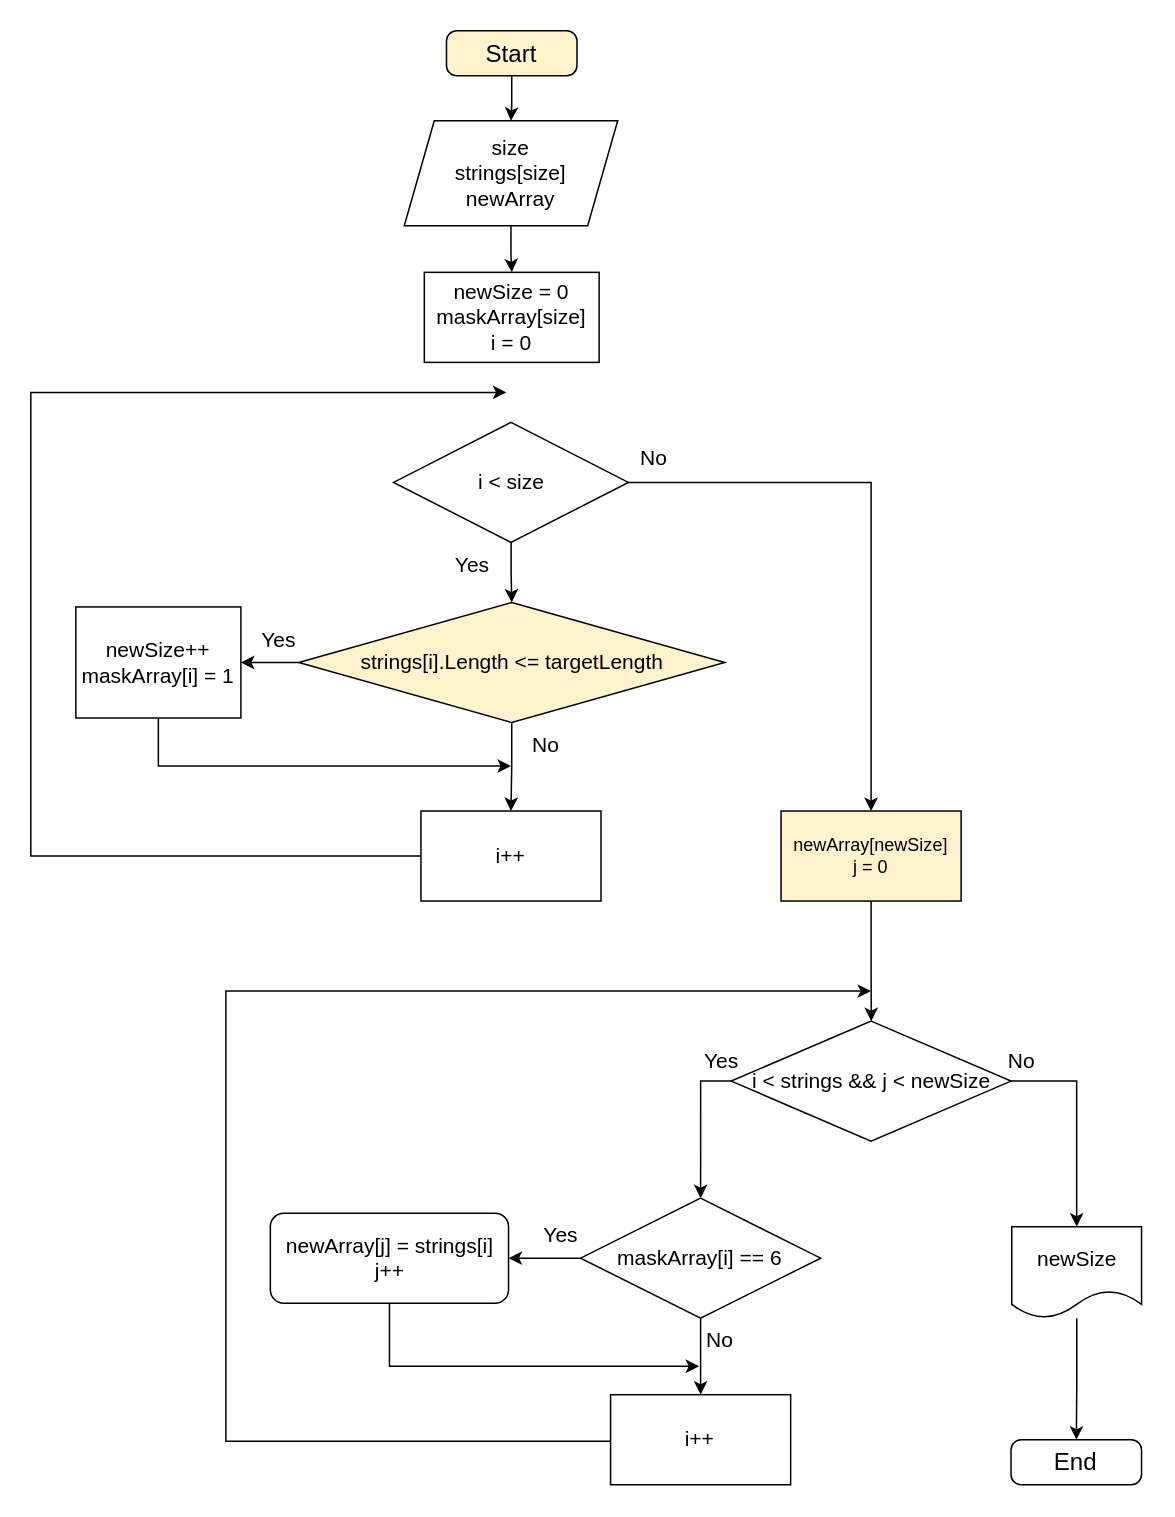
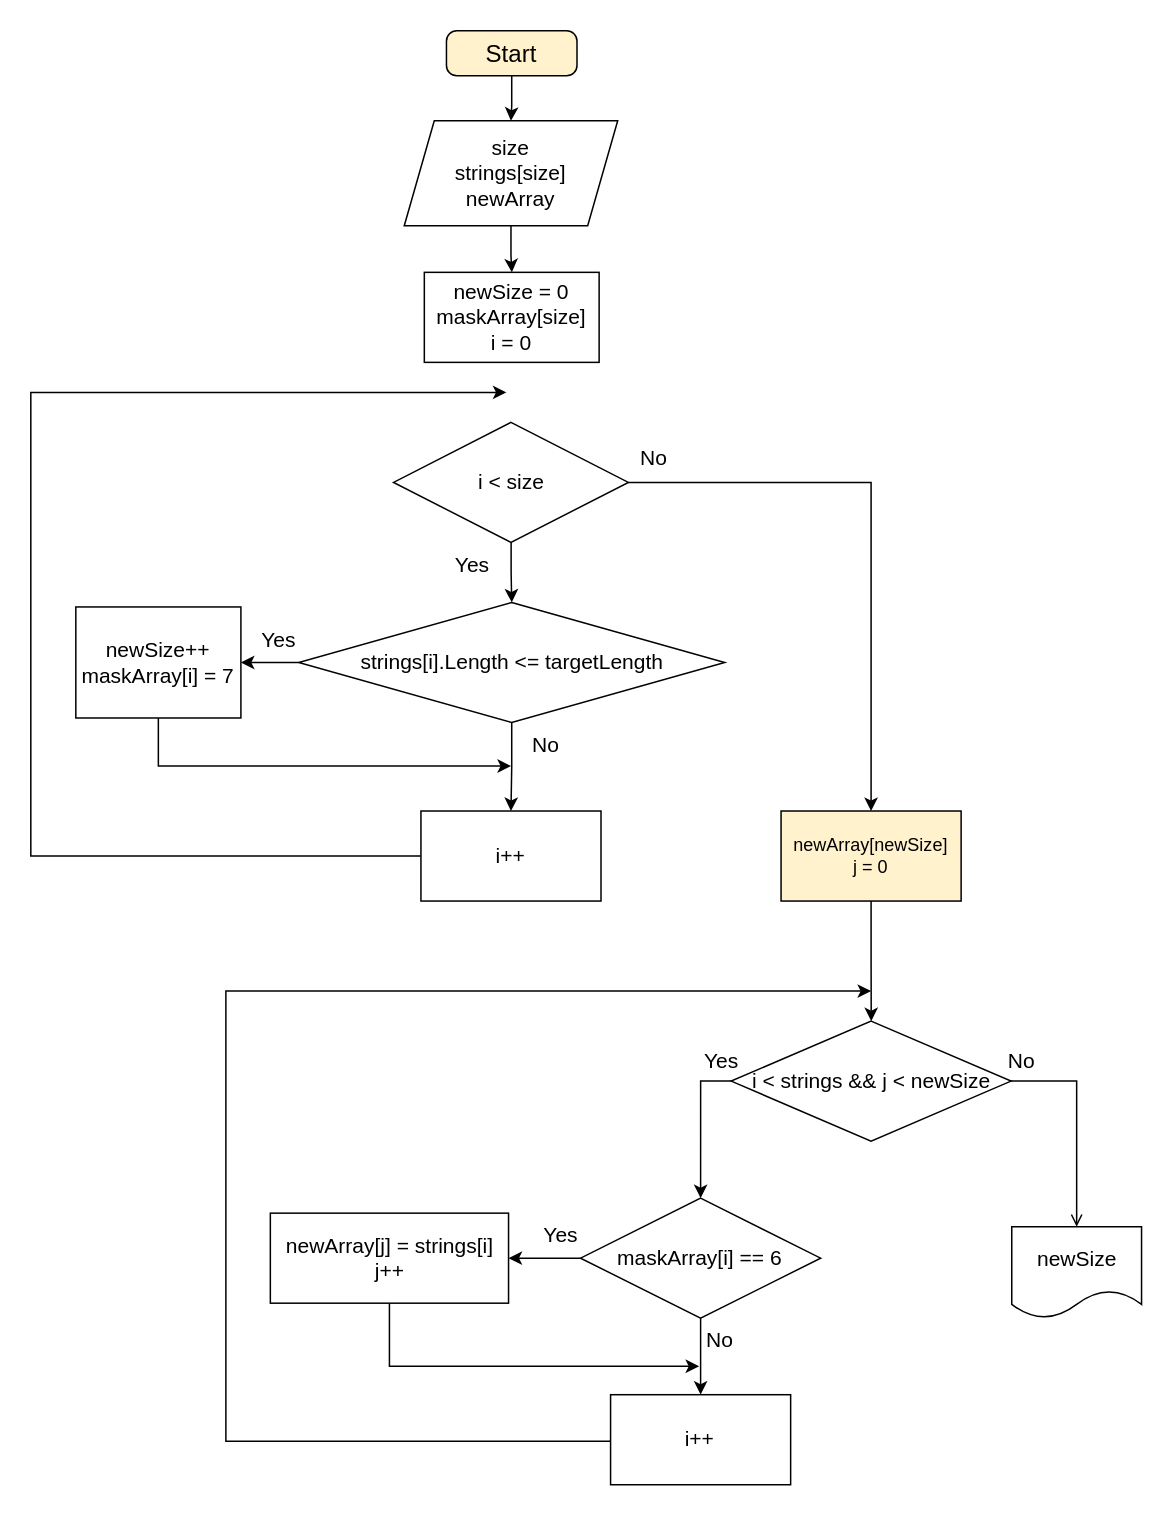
  <mxCell id="0" />
  <mxCell id="1" parent="0" />
  <mxCell id="2" value="" style="edgeStyle=orthogonalEdgeStyle;rounded=0;orthogonalLoop=1;jettySize=auto;html=1;fontSize=14;" edge="1" parent="1" source="3" target="17"><mxGeometry relative="1" as="geometry" /></mxCell>
  <mxCell id="3" value="&lt;font size=&quot;3&quot;&gt;Start&lt;/font&gt;" style="rounded=1;whiteSpace=wrap;html=1;arcSize=23;fillColor=#fff2cc;" vertex="1" parent="1"><mxGeometry x="297" y="20" width="87" height="30" as="geometry" /></mxCell>
- <mxCell id="4" value="&lt;font size=&quot;3&quot;&gt;End&lt;br&gt;&lt;/font&gt;" style="rounded=1;whiteSpace=wrap;html=1;arcSize=23;" vertex="1" parent="1"><mxGeometry x="673.25" y="959" width="87" height="30" as="geometry" /></mxCell>
  <mxCell id="5" value="" style="edgeStyle=orthogonalEdgeStyle;rounded=0;orthogonalLoop=1;jettySize=auto;html=1;fontSize=14;entryX=0.5;entryY=0;entryDx=0;entryDy=0;" edge="1" parent="1" source="7" target="26"><mxGeometry relative="1" as="geometry"><mxPoint x="680" y="380" as="targetPoint" /><Array as="points"><mxPoint x="580" y="321" /></Array></mxGeometry></mxCell>
  <mxCell id="6" value="" style="edgeStyle=orthogonalEdgeStyle;rounded=0;orthogonalLoop=1;jettySize=auto;html=1;fontSize=14;entryX=0.5;entryY=0;entryDx=0;entryDy=0;" edge="1" parent="1" source="7" target="20"><mxGeometry relative="1" as="geometry"><mxPoint x="340" y="394" as="targetPoint" /></mxGeometry></mxCell>
  <mxCell id="7" value="i &amp;lt; size" style="rhombus;whiteSpace=wrap;html=1;fontSize=14;" vertex="1" parent="1"><mxGeometry x="261.75" y="281" width="156.5" height="80" as="geometry" /></mxCell>
  <mxCell id="8" value="" style="edgeStyle=orthogonalEdgeStyle;rounded=0;orthogonalLoop=1;jettySize=auto;html=1;fontSize=14;" edge="1" parent="1" target="9"><mxGeometry relative="1" as="geometry"><mxPoint x="340.5" y="211" as="sourcePoint" /></mxGeometry></mxCell>
  <mxCell id="9" value="newSize = 0&lt;br&gt;maskArray[size]&lt;br&gt;i = 0" style="rounded=0;whiteSpace=wrap;html=1;fontSize=14;" vertex="1" parent="1"><mxGeometry x="282.25" y="181" width="116.5" height="60" as="geometry" /></mxCell>
  <mxCell id="10" value="No&lt;br&gt;" style="text;html=1;align=center;verticalAlign=middle;resizable=0;points=[];autosize=1;strokeColor=none;fillColor=none;fontSize=14;" vertex="1" parent="1"><mxGeometry x="415" y="290" width="40" height="30" as="geometry" /></mxCell>
- <mxCell id="11" value="" style="edgeStyle=orthogonalEdgeStyle;rounded=0;orthogonalLoop=1;jettySize=auto;html=1;fontSize=14;" edge="1" parent="1" source="12" target="4"><mxGeometry relative="1" as="geometry" /></mxCell>
  <mxCell id="12" value="newSize" style="shape=document;whiteSpace=wrap;html=1;boundedLbl=1;fontSize=14;" vertex="1" parent="1"><mxGeometry x="673.75" y="817" width="86.5" height="61" as="geometry" /></mxCell>
  <mxCell id="13" value="Yes" style="text;html=1;align=center;verticalAlign=middle;resizable=0;points=[];autosize=1;strokeColor=none;fillColor=none;fontSize=14;" vertex="1" parent="1"><mxGeometry x="289" y="361" width="50" height="30" as="geometry" /></mxCell>
  <mxCell id="14" style="edgeStyle=orthogonalEdgeStyle;rounded=0;orthogonalLoop=1;jettySize=auto;html=1;fontSize=14;exitX=0;exitY=0.5;exitDx=0;exitDy=0;" edge="1" parent="1" source="15"><mxGeometry relative="1" as="geometry"><mxPoint x="337" y="261" as="targetPoint" /><Array as="points"><mxPoint x="20" y="570" /><mxPoint x="20" y="261" /></Array><mxPoint x="250" y="691" as="sourcePoint" /></mxGeometry></mxCell>
  <mxCell id="15" value="i++" style="rounded=0;whiteSpace=wrap;html=1;fontSize=14;" vertex="1" parent="1"><mxGeometry x="280" y="540" width="120" height="60" as="geometry" /></mxCell>
  <mxCell id="16" value="" style="edgeStyle=orthogonalEdgeStyle;rounded=0;orthogonalLoop=1;jettySize=auto;html=1;fontSize=14;" edge="1" parent="1" source="17" target="9"><mxGeometry relative="1" as="geometry" /></mxCell>
  <mxCell id="17" value="size&lt;br&gt;strings[size]&lt;br&gt;newArray" style="shape=parallelogram;perimeter=parallelogramPerimeter;whiteSpace=wrap;html=1;fixedSize=1;fontSize=14;" vertex="1" parent="1"><mxGeometry x="268.88" y="80" width="142.25" height="70" as="geometry" /></mxCell>
  <mxCell id="18" value="" style="edgeStyle=orthogonalEdgeStyle;rounded=0;orthogonalLoop=1;jettySize=auto;html=1;" edge="1" parent="1" source="20" target="22"><mxGeometry relative="1" as="geometry" /></mxCell>
  <mxCell id="19" value="" style="edgeStyle=orthogonalEdgeStyle;rounded=0;orthogonalLoop=1;jettySize=auto;html=1;entryX=0.5;entryY=0;entryDx=0;entryDy=0;" edge="1" parent="1" source="20" target="15"><mxGeometry relative="1" as="geometry"><mxPoint x="340" y="517.002" as="targetPoint" /></mxGeometry></mxCell>
- <mxCell id="20" value="strings[i].Length &amp;lt;= targetLength" style="rhombus;whiteSpace=wrap;html=1;fontSize=14;fillColor=#fff2cc;" vertex="1" parent="1"><mxGeometry x="198.56" y="401" width="283.88" height="80" as="geometry" /></mxCell>
+ <mxCell id="20" value="strings[i].Length &amp;lt;= targetLength" style="rhombus;whiteSpace=wrap;html=1;fontSize=14;" vertex="1" parent="1"><mxGeometry x="198.56" y="401" width="283.88" height="80" as="geometry" /></mxCell>
  <mxCell id="21" style="edgeStyle=orthogonalEdgeStyle;rounded=0;orthogonalLoop=1;jettySize=auto;html=1;exitX=0.5;exitY=1;exitDx=0;exitDy=0;" edge="1" parent="1" source="22"><mxGeometry relative="1" as="geometry"><mxPoint x="340" y="510" as="targetPoint" /><Array as="points"><mxPoint x="105" y="510" /></Array></mxGeometry></mxCell>
- <mxCell id="22" value="newSize++&lt;br&gt;maskArray[i] = 1" style="whiteSpace=wrap;html=1;fontSize=14;" vertex="1" parent="1"><mxGeometry x="50" y="404" width="110.01" height="74" as="geometry" /></mxCell>
+ <mxCell id="22" value="newSize++&lt;br&gt;maskArray[i] = 7" style="whiteSpace=wrap;html=1;fontSize=14;" vertex="1" parent="1"><mxGeometry x="50" y="404" width="110.01" height="74" as="geometry" /></mxCell>
  <mxCell id="23" value="Yes" style="text;html=1;align=center;verticalAlign=middle;resizable=0;points=[];autosize=1;strokeColor=none;fillColor=none;fontSize=14;" vertex="1" parent="1"><mxGeometry x="160.01" y="411" width="50" height="30" as="geometry" /></mxCell>
  <mxCell id="24" value="No&lt;br&gt;" style="text;html=1;align=center;verticalAlign=middle;resizable=0;points=[];autosize=1;strokeColor=none;fillColor=none;fontSize=14;" vertex="1" parent="1"><mxGeometry x="343" y="481" width="40" height="30" as="geometry" /></mxCell>
  <mxCell id="25" value="" style="edgeStyle=orthogonalEdgeStyle;rounded=0;orthogonalLoop=1;jettySize=auto;html=1;" edge="1" parent="1" source="26" target="29"><mxGeometry relative="1" as="geometry" /></mxCell>
  <mxCell id="26" value="newArray[newSize]&lt;br&gt;j = 0" style="rounded=0;whiteSpace=wrap;html=1;fillColor=#fff2cc;" vertex="1" parent="1"><mxGeometry x="520" y="540" width="120" height="60" as="geometry" /></mxCell>
  <mxCell id="27" style="edgeStyle=orthogonalEdgeStyle;rounded=0;orthogonalLoop=1;jettySize=auto;html=1;exitX=0;exitY=0.5;exitDx=0;exitDy=0;entryX=0.5;entryY=0;entryDx=0;entryDy=0;" edge="1" parent="1" source="29" target="34"><mxGeometry relative="1" as="geometry"><mxPoint x="472" y="828" as="targetPoint" /></mxGeometry></mxCell>
- <mxCell id="28" style="edgeStyle=orthogonalEdgeStyle;rounded=0;orthogonalLoop=1;jettySize=auto;html=1;entryX=0.5;entryY=0;entryDx=0;entryDy=0;exitX=1;exitY=0.5;exitDx=0;exitDy=0;" edge="1" parent="1" source="29" target="12"><mxGeometry relative="1" as="geometry" /></mxCell>
+ <mxCell id="28" style="edgeStyle=orthogonalEdgeStyle;rounded=0;orthogonalLoop=1;jettySize=auto;html=1;entryX=0.5;entryY=0;entryDx=0;entryDy=0;exitX=1;exitY=0.5;exitDx=0;exitDy=0;endArrow=open;" edge="1" parent="1" source="29" target="12"><mxGeometry relative="1" as="geometry" /></mxCell>
  <mxCell id="29" value="i &amp;lt; strings &amp;amp;&amp;amp; j &amp;lt; newSize" style="rhombus;whiteSpace=wrap;html=1;fontSize=14;" vertex="1" parent="1"><mxGeometry x="486.75" y="680" width="186.5" height="80" as="geometry" /></mxCell>
  <mxCell id="30" value="No&lt;br&gt;" style="text;html=1;align=center;verticalAlign=middle;resizable=0;points=[];autosize=1;strokeColor=none;fillColor=none;fontSize=14;" vertex="1" parent="1"><mxGeometry x="660" y="692" width="40" height="30" as="geometry" /></mxCell>
  <mxCell id="31" value="Yes" style="text;html=1;align=center;verticalAlign=middle;resizable=0;points=[];autosize=1;strokeColor=none;fillColor=none;fontSize=14;" vertex="1" parent="1"><mxGeometry x="455" y="692" width="50" height="30" as="geometry" /></mxCell>
  <mxCell id="32" value="" style="edgeStyle=orthogonalEdgeStyle;rounded=0;orthogonalLoop=1;jettySize=auto;html=1;" edge="1" parent="1" source="34" target="36"><mxGeometry relative="1" as="geometry" /></mxCell>
  <mxCell id="33" value="" style="edgeStyle=orthogonalEdgeStyle;rounded=0;orthogonalLoop=1;jettySize=auto;html=1;" edge="1" parent="1" source="34" target="39"><mxGeometry relative="1" as="geometry" /></mxCell>
  <mxCell id="34" value="maskArray[i] == 6" style="rhombus;whiteSpace=wrap;html=1;fontSize=14;" vertex="1" parent="1"><mxGeometry x="386.38" y="798" width="160" height="80" as="geometry" /></mxCell>
  <mxCell id="35" style="edgeStyle=orthogonalEdgeStyle;rounded=0;orthogonalLoop=1;jettySize=auto;html=1;exitX=0.5;exitY=1;exitDx=0;exitDy=0;entryX=0.15;entryY=1.067;entryDx=0;entryDy=0;entryPerimeter=0;" edge="1" parent="1" source="36" target="40"><mxGeometry relative="1" as="geometry"><mxPoint x="409.38" y="910" as="targetPoint" /><Array as="points"><mxPoint x="259.38" y="910" /></Array></mxGeometry></mxCell>
- <mxCell id="36" value="newArray[j] = strings[i]&lt;br&gt;j++" style="whiteSpace=wrap;html=1;fontSize=14;rounded=1;" vertex="1" parent="1"><mxGeometry x="179.63" y="808" width="158.75" height="60" as="geometry" /></mxCell>
+ <mxCell id="36" value="newArray[j] = strings[i]&lt;br&gt;j++" style="whiteSpace=wrap;html=1;fontSize=14;" vertex="1" parent="1"><mxGeometry x="179.63" y="808" width="158.75" height="60" as="geometry" /></mxCell>
  <mxCell id="37" value="Yes" style="text;html=1;align=center;verticalAlign=middle;resizable=0;points=[];autosize=1;strokeColor=none;fillColor=none;fontSize=14;" vertex="1" parent="1"><mxGeometry x="348.13" y="808" width="50" height="30" as="geometry" /></mxCell>
  <mxCell id="38" style="edgeStyle=orthogonalEdgeStyle;rounded=0;orthogonalLoop=1;jettySize=auto;html=1;exitX=0;exitY=0.5;exitDx=0;exitDy=0;" edge="1" parent="1" source="39"><mxGeometry relative="1" as="geometry"><mxPoint x="580" y="660" as="targetPoint" /><mxPoint x="350" y="960" as="sourcePoint" /><Array as="points"><mxPoint x="406" y="960" /><mxPoint x="150" y="960" /><mxPoint x="150" y="660" /></Array></mxGeometry></mxCell>
  <mxCell id="39" value="i++" style="whiteSpace=wrap;html=1;fontSize=14;" vertex="1" parent="1"><mxGeometry x="406.38" y="929" width="120" height="60" as="geometry" /></mxCell>
  <mxCell id="40" value="No&lt;br&gt;" style="text;html=1;align=center;verticalAlign=middle;resizable=0;points=[];autosize=1;strokeColor=none;fillColor=none;fontSize=14;" vertex="1" parent="1"><mxGeometry x="459.38" y="878" width="40" height="30" as="geometry" /></mxCell>
